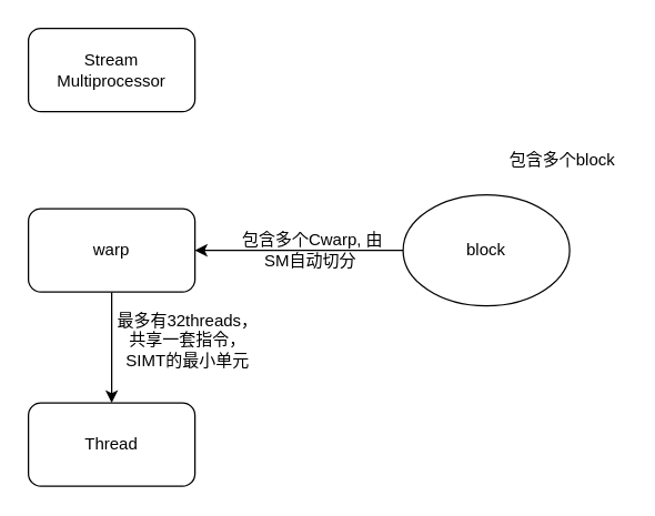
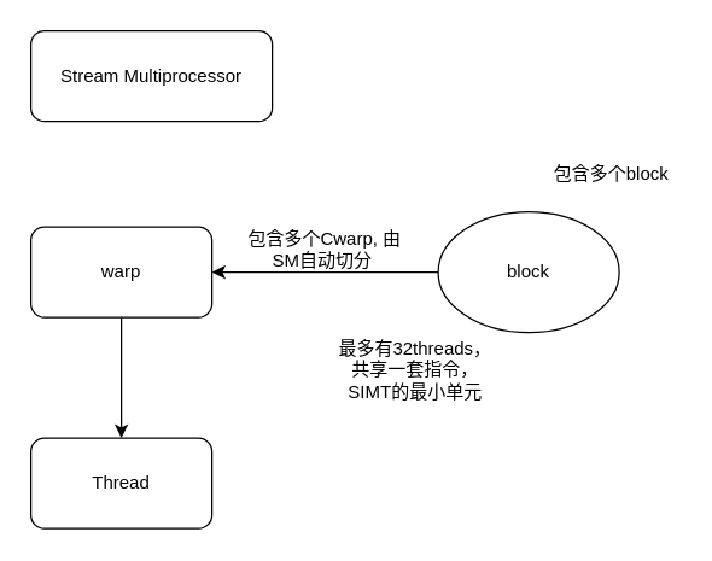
  <mxCell id="0" />
  <mxCell id="1" parent="0" />
  <mxCell id="2" value="" style="edgeStyle=orthogonalEdgeStyle;rounded=0;orthogonalLoop=1;jettySize=auto;html=1;" edge="1" parent="1" source="3" target="9"><mxGeometry relative="1" as="geometry" /></mxCell>
  <mxCell id="3" value="warp" style="rounded=1;whiteSpace=wrap;html=1;" vertex="1" parent="1"><mxGeometry x="20" y="150" width="120" height="60" as="geometry" /></mxCell>
- <mxCell id="4" value="Stream Multiprocessor" style="rounded=1;whiteSpace=wrap;html=1;" vertex="1" parent="1"><mxGeometry x="20" y="20" width="120" height="60" as="geometry" /></mxCell>
+ <mxCell id="4" value="Stream Multiprocessor" style="rounded=1;whiteSpace=wrap;html=1;" vertex="1" parent="1"><mxGeometry x="20" y="20" width="160" height="60" as="geometry" /></mxCell>
  <mxCell id="5" style="edgeStyle=orthogonalEdgeStyle;rounded=0;orthogonalLoop=1;jettySize=auto;html=1;exitX=0;exitY=0.5;exitDx=0;exitDy=0;entryX=1;entryY=0.5;entryDx=0;entryDy=0;" edge="1" parent="1" source="6" target="3"><mxGeometry relative="1" as="geometry" /></mxCell>
  <mxCell id="6" value="block" style="ellipse;whiteSpace=wrap;html=1;" vertex="1" parent="1"><mxGeometry x="290" y="140" width="120" height="80" as="geometry" /></mxCell>
  <mxCell id="7" value="包含多个block" style="text;html=1;strokeColor=none;fillColor=none;align=center;verticalAlign=middle;whiteSpace=wrap;rounded=0;" vertex="1" parent="1"><mxGeometry x="360" y="100" width="90" height="30" as="geometry" /></mxCell>
- <mxCell id="8" value="包含多个Cwarp, 由SM自动切分&amp;nbsp;" style="text;html=1;strokeColor=none;fillColor=none;align=center;verticalAlign=middle;whiteSpace=wrap;rounded=0;" vertex="1" parent="1"><mxGeometry x="170" y="165" width="110" height="30" as="geometry" /></mxCell>
+ <mxCell id="8" value="包含多个Cwarp, 由SM自动切分&amp;nbsp;" style="text;html=1;strokeColor=none;fillColor=none;align=center;verticalAlign=middle;whiteSpace=wrap;rounded=0;" vertex="1" parent="1"><mxGeometry x="160" y="150" width="110" height="30" as="geometry" /></mxCell>
  <mxCell id="9" value="Thread" style="rounded=1;whiteSpace=wrap;html=1;" vertex="1" parent="1"><mxGeometry x="20" y="290" width="120" height="60" as="geometry" /></mxCell>
- <mxCell id="10" value="最多有32threads，共享一套指令，SIMT的最小单元" style="text;html=1;strokeColor=none;fillColor=none;align=center;verticalAlign=middle;whiteSpace=wrap;rounded=0;" vertex="1" parent="1"><mxGeometry x="80" y="230" width="110" height="30" as="geometry" /></mxCell>
+ <mxCell id="10" value="最多有32threads，共享一套指令，SIMT的最小单元" style="text;html=1;strokeColor=none;fillColor=none;align=center;verticalAlign=middle;whiteSpace=wrap;rounded=0;" vertex="1" parent="1"><mxGeometry x="220" y="230" width="110" height="30" as="geometry" /></mxCell>
